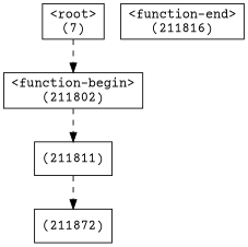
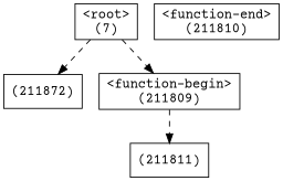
  digraph {
    fontname="Courier Prime"
    node [fontname="Courier Prime" shape=box]
    edge [fontname="Courier Prime" style=dashed]
    n1 [label="(211872)"]
    n2 [label="(211811)"]
-   n3 [label="<function-begin>\n(211802)"]
-   n4 [label="<function-end>\n(211816)"]
+   n3 [label="<function-begin>\n(211809)"]
+   n4 [label="<function-end>\n(211810)"]
    n5 [label="<root>\n(7)"]
-   n2 -> n1
+   n5 -> n1
    n3 -> n2
    n5 -> n3
  }
